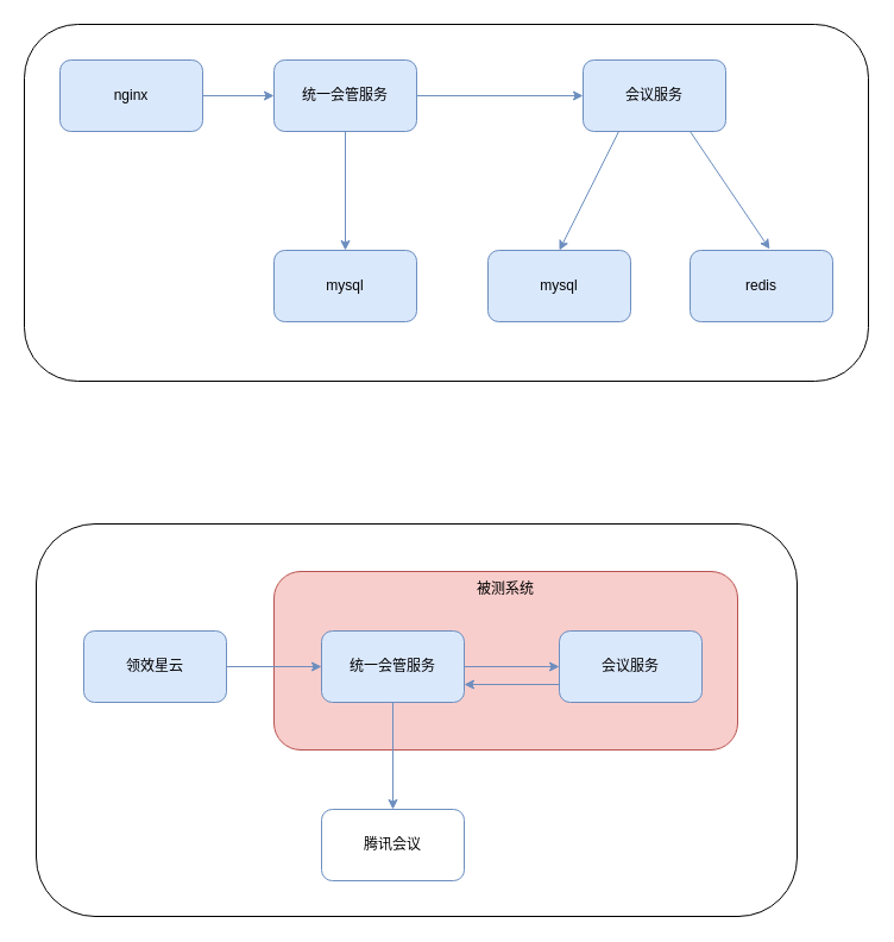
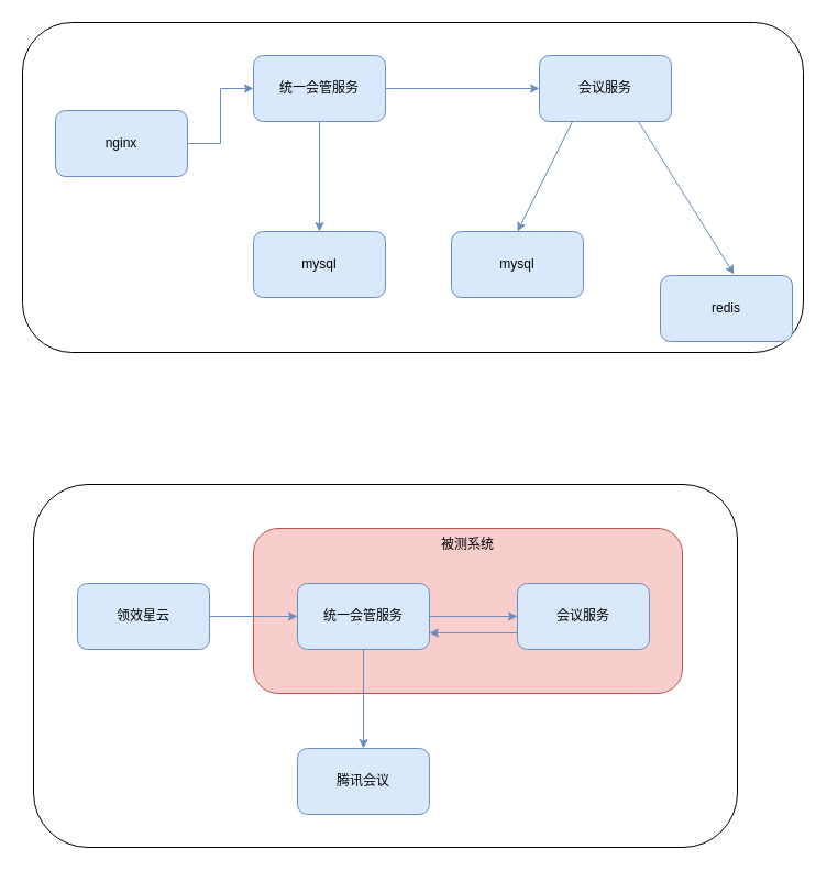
  <mxCell id="0" />
  <mxCell id="1" parent="0" />
  <mxCell id="2" value="" style="rounded=1;whiteSpace=wrap;html=1;" vertex="1" parent="1"><mxGeometry x="30" y="440" width="640" height="330" as="geometry" /></mxCell>
  <mxCell id="3" value="" style="rounded=1;whiteSpace=wrap;html=1;fillColor=#f8cecc;strokeColor=#b85450;" vertex="1" parent="1"><mxGeometry x="230" y="480" width="390" height="150" as="geometry" /></mxCell>
  <mxCell id="4" value="" style="rounded=1;whiteSpace=wrap;html=1;" vertex="1" parent="1"><mxGeometry x="20" y="20" width="710" height="300" as="geometry" /></mxCell>
  <mxCell id="5" style="edgeStyle=orthogonalEdgeStyle;rounded=0;orthogonalLoop=1;jettySize=auto;html=1;exitX=1;exitY=0.5;exitDx=0;exitDy=0;entryX=0;entryY=0.5;entryDx=0;entryDy=0;fillColor=#dae8fc;strokeColor=#6c8ebf;" edge="1" parent="1" source="6" target="9"><mxGeometry relative="1" as="geometry" /></mxCell>
- <mxCell id="6" value="nginx" style="rounded=1;whiteSpace=wrap;html=1;fillColor=#dae8fc;strokeColor=#6c8ebf;" vertex="1" parent="1"><mxGeometry x="50" y="50" width="120" height="60" as="geometry" /></mxCell>
+ <mxCell id="6" value="nginx" style="rounded=1;whiteSpace=wrap;html=1;fillColor=#dae8fc;strokeColor=#6c8ebf;" vertex="1" parent="1"><mxGeometry x="50" y="100" width="120" height="60" as="geometry" /></mxCell>
  <mxCell id="7" style="edgeStyle=orthogonalEdgeStyle;rounded=0;orthogonalLoop=1;jettySize=auto;html=1;exitX=1;exitY=0.5;exitDx=0;exitDy=0;entryX=0;entryY=0.5;entryDx=0;entryDy=0;fillColor=#dae8fc;strokeColor=#6c8ebf;" edge="1" parent="1" source="9" target="12"><mxGeometry relative="1" as="geometry" /></mxCell>
  <mxCell id="8" style="edgeStyle=orthogonalEdgeStyle;rounded=0;orthogonalLoop=1;jettySize=auto;html=1;exitX=0.5;exitY=1;exitDx=0;exitDy=0;entryX=0.5;entryY=0;entryDx=0;entryDy=0;fillColor=#dae8fc;strokeColor=#6c8ebf;" edge="1" parent="1" source="9" target="15"><mxGeometry relative="1" as="geometry" /></mxCell>
  <mxCell id="9" value="统一会管服务" style="rounded=1;whiteSpace=wrap;html=1;fillColor=#dae8fc;strokeColor=#6c8ebf;" vertex="1" parent="1"><mxGeometry x="230" y="50" width="120" height="60" as="geometry" /></mxCell>
  <mxCell id="10" style="rounded=0;orthogonalLoop=1;jettySize=auto;html=1;exitX=0.25;exitY=1;exitDx=0;exitDy=0;entryX=0.5;entryY=0;entryDx=0;entryDy=0;fillColor=#dae8fc;strokeColor=#6c8ebf;" edge="1" parent="1" source="12" target="13"><mxGeometry relative="1" as="geometry" /></mxCell>
  <mxCell id="11" style="rounded=0;orthogonalLoop=1;jettySize=auto;html=1;exitX=0.75;exitY=1;exitDx=0;exitDy=0;fillColor=#dae8fc;strokeColor=#6c8ebf;entryX=0.558;entryY=-0.017;entryDx=0;entryDy=0;entryPerimeter=0;" edge="1" parent="1" source="12" target="14"><mxGeometry relative="1" as="geometry"><mxPoint x="600" y="110" as="sourcePoint" /><mxPoint x="646.154" y="210" as="targetPoint" /></mxGeometry></mxCell>
  <mxCell id="12" value="会议服务" style="rounded=1;whiteSpace=wrap;html=1;fillColor=#dae8fc;strokeColor=#6c8ebf;" vertex="1" parent="1"><mxGeometry x="490" y="50" width="120" height="60" as="geometry" /></mxCell>
  <mxCell id="13" value="mysql" style="rounded=1;whiteSpace=wrap;html=1;fillColor=#dae8fc;strokeColor=#6c8ebf;" vertex="1" parent="1"><mxGeometry x="410" y="210" width="120" height="60" as="geometry" /></mxCell>
- <mxCell id="14" value="redis" style="rounded=1;whiteSpace=wrap;html=1;fillColor=#dae8fc;strokeColor=#6c8ebf;" vertex="1" parent="1"><mxGeometry x="580" y="210" width="120" height="60" as="geometry" /></mxCell>
+ <mxCell id="14" value="redis" style="rounded=1;whiteSpace=wrap;html=1;fillColor=#dae8fc;strokeColor=#6c8ebf;" vertex="1" parent="1"><mxGeometry x="600" y="250" width="120" height="60" as="geometry" /></mxCell>
  <mxCell id="15" value="mysql" style="rounded=1;whiteSpace=wrap;html=1;fillColor=#dae8fc;strokeColor=#6c8ebf;" vertex="1" parent="1"><mxGeometry x="230" y="210" width="120" height="60" as="geometry" /></mxCell>
  <mxCell id="16" value="" style="edgeStyle=orthogonalEdgeStyle;rounded=0;orthogonalLoop=1;jettySize=auto;html=1;fillColor=#dae8fc;strokeColor=#6c8ebf;" edge="1" parent="1" source="17" target="20"><mxGeometry relative="1" as="geometry" /></mxCell>
  <mxCell id="17" value="领效星云" style="rounded=1;whiteSpace=wrap;html=1;fillColor=#dae8fc;strokeColor=#6c8ebf;" vertex="1" parent="1"><mxGeometry x="70" y="530" width="120" height="60" as="geometry" /></mxCell>
  <mxCell id="18" value="" style="edgeStyle=orthogonalEdgeStyle;rounded=0;orthogonalLoop=1;jettySize=auto;html=1;fillColor=#dae8fc;strokeColor=#6c8ebf;" edge="1" parent="1" source="20" target="22"><mxGeometry relative="1" as="geometry" /></mxCell>
  <mxCell id="19" value="" style="edgeStyle=orthogonalEdgeStyle;rounded=0;orthogonalLoop=1;jettySize=auto;html=1;fillColor=#dae8fc;strokeColor=#6c8ebf;" edge="1" parent="1" source="20" target="23"><mxGeometry relative="1" as="geometry" /></mxCell>
  <mxCell id="20" value="统一会管服务" style="rounded=1;whiteSpace=wrap;html=1;fillColor=#dae8fc;strokeColor=#6c8ebf;" vertex="1" parent="1"><mxGeometry x="270" y="530" width="120" height="60" as="geometry" /></mxCell>
  <mxCell id="21" style="edgeStyle=orthogonalEdgeStyle;rounded=0;orthogonalLoop=1;jettySize=auto;html=1;exitX=0;exitY=0.75;exitDx=0;exitDy=0;entryX=1;entryY=0.75;entryDx=0;entryDy=0;fillColor=#dae8fc;strokeColor=#6c8ebf;" edge="1" parent="1" source="22" target="20"><mxGeometry relative="1" as="geometry" /></mxCell>
  <mxCell id="22" value="会议服务" style="rounded=1;whiteSpace=wrap;html=1;fillColor=#dae8fc;strokeColor=#6c8ebf;" vertex="1" parent="1"><mxGeometry x="470" y="530" width="120" height="60" as="geometry" /></mxCell>
- <mxCell id="23" value="腾讯会议" style="rounded=1;whiteSpace=wrap;html=1;fillColor=#ffffff;strokeColor=#6c8ebf;" vertex="1" parent="1"><mxGeometry x="270" y="680" width="120" height="60" as="geometry" /></mxCell>
+ <mxCell id="23" value="腾讯会议" style="rounded=1;whiteSpace=wrap;html=1;fillColor=#dae8fc;strokeColor=#6c8ebf;" vertex="1" parent="1"><mxGeometry x="270" y="680" width="120" height="60" as="geometry" /></mxCell>
  <mxCell id="24" value="被测系统" style="text;html=1;align=center;verticalAlign=middle;whiteSpace=wrap;rounded=0;" vertex="1" parent="1"><mxGeometry x="395" y="480" width="60" height="30" as="geometry" /></mxCell>
